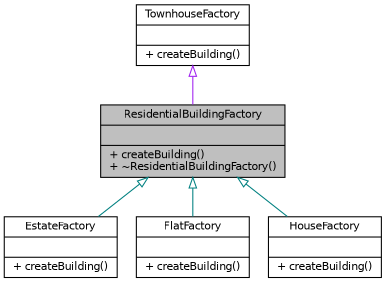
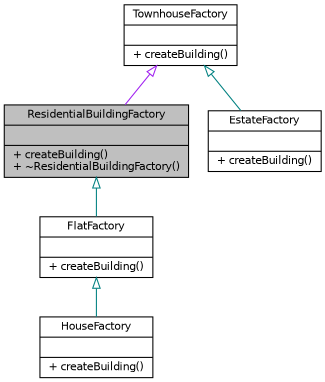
  digraph {
    node [color=black fillcolor=white fontname=Helvetica fontsize=10 shape=record style=filled]
    edge [arrowtail=onormal color=teal dir=back fontname=Helvetica fontsize=10 labelfontname=Helvetica labelfontsize=10 style=solid]
    n1 [fillcolor=grey75 fontcolor=black height=0.2 label="{ResidentialBuildingFactory\n||+ createBuilding()\l+ ~ResidentialBuildingFactory()\l}" width=0.4]
    n2 [height=0.2 label="{EstateFactory\n||+ createBuilding()\l}" width=0.4]
    n3 [height=0.2 label="{FlatFactory\n||+ createBuilding()\l}" width=0.4]
    n4 [height=0.2 label="{HouseFactory\n||+ createBuilding()\l}" width=0.4]
    n5 [height=0.2 label="{TownhouseFactory\n||+ createBuilding()\l}" width=0.4]
-   n1 -> n2
+   n5 -> n2
    n1 -> n3
-   n1 -> n4
+   n3 -> n4
    n5 -> n1 [color=purple]
  }
